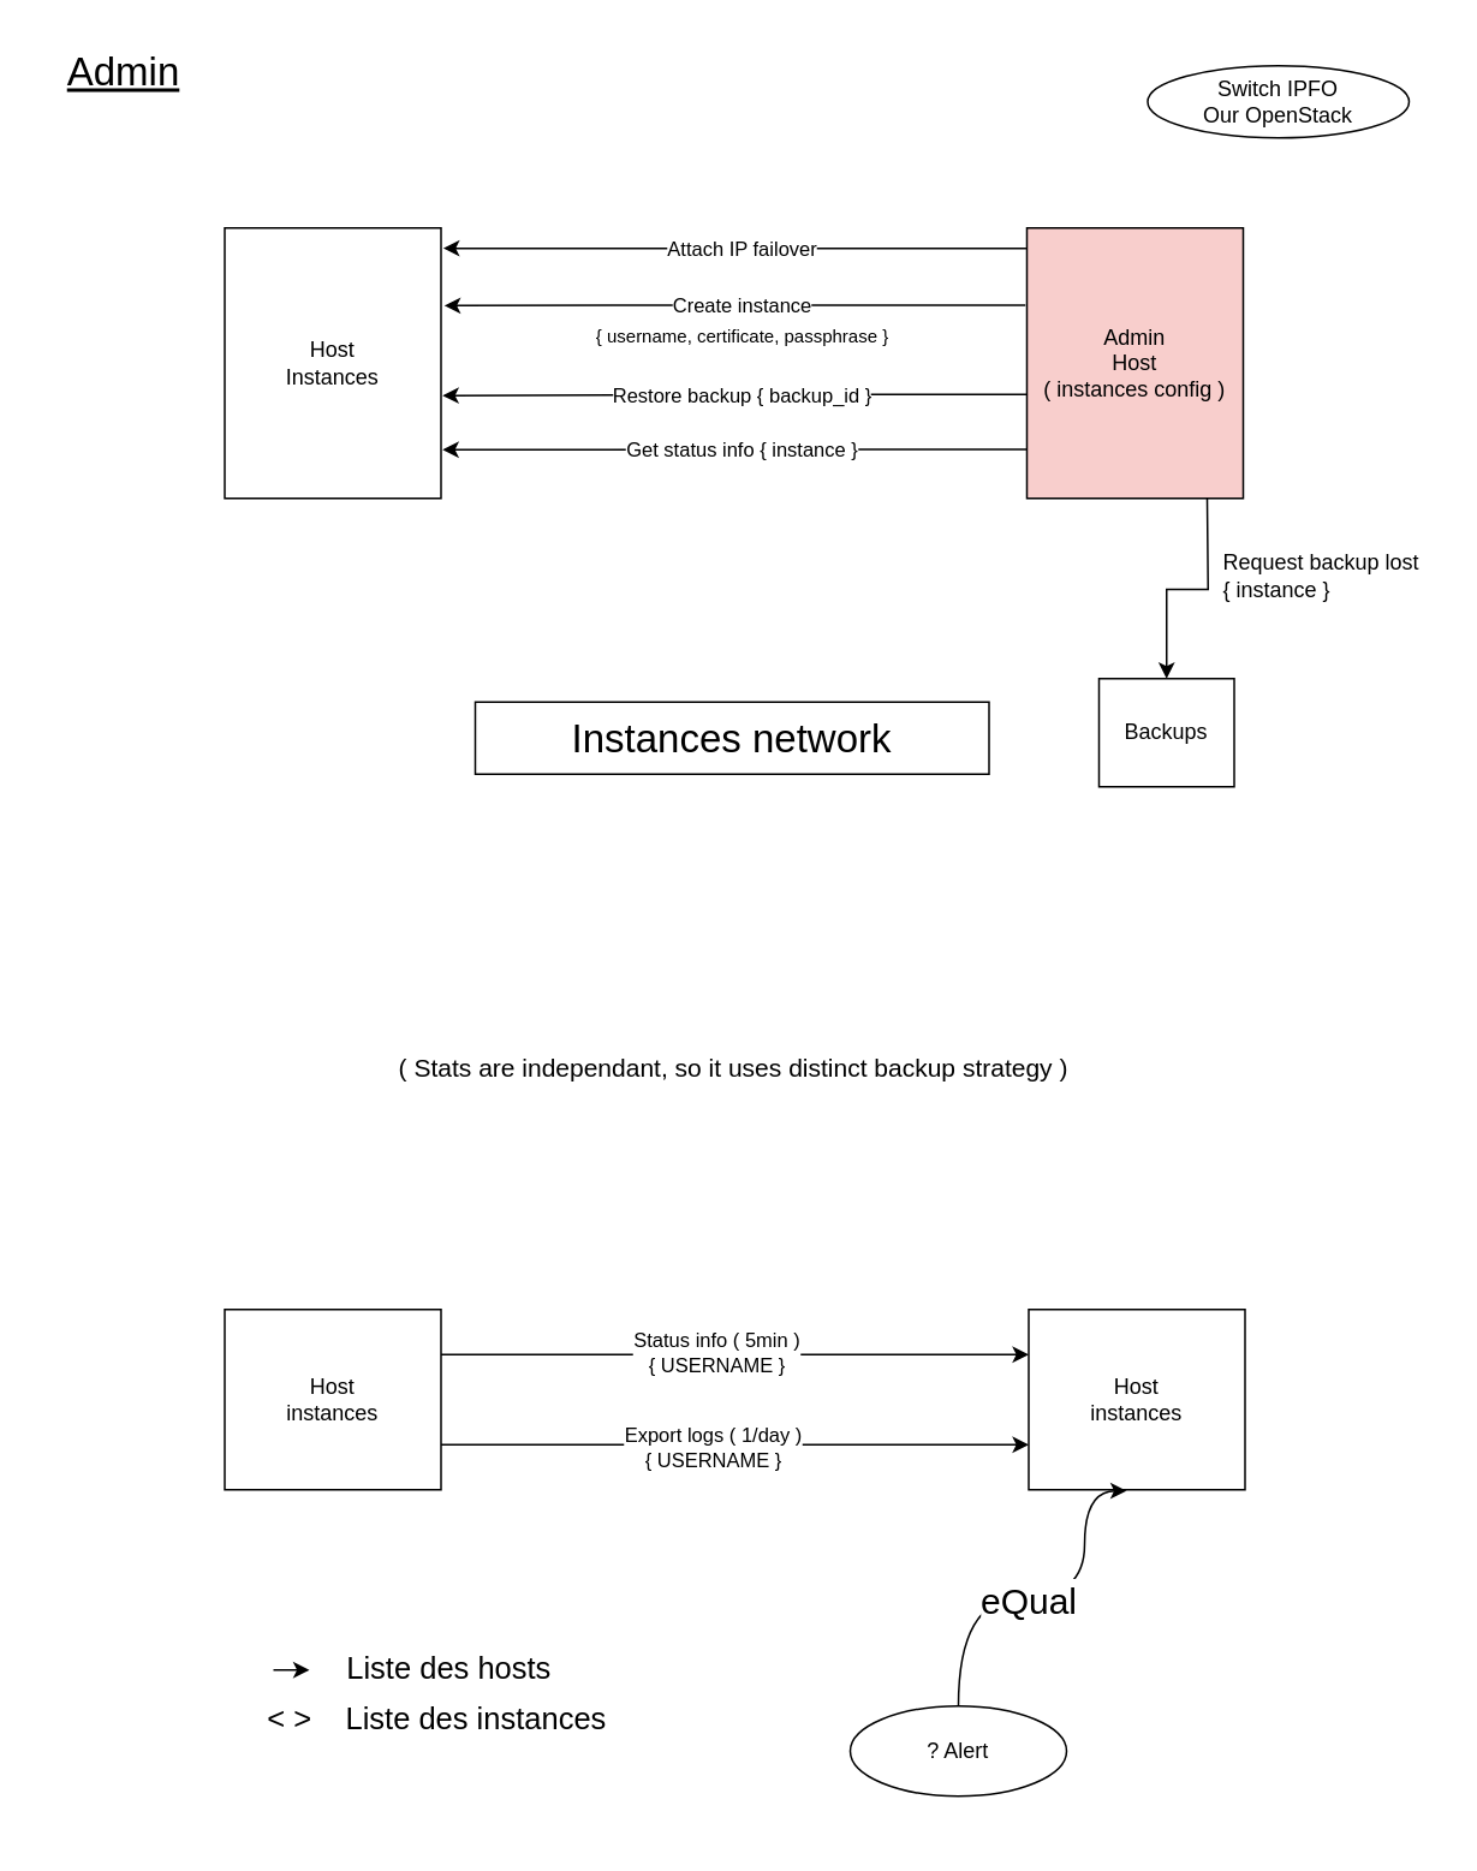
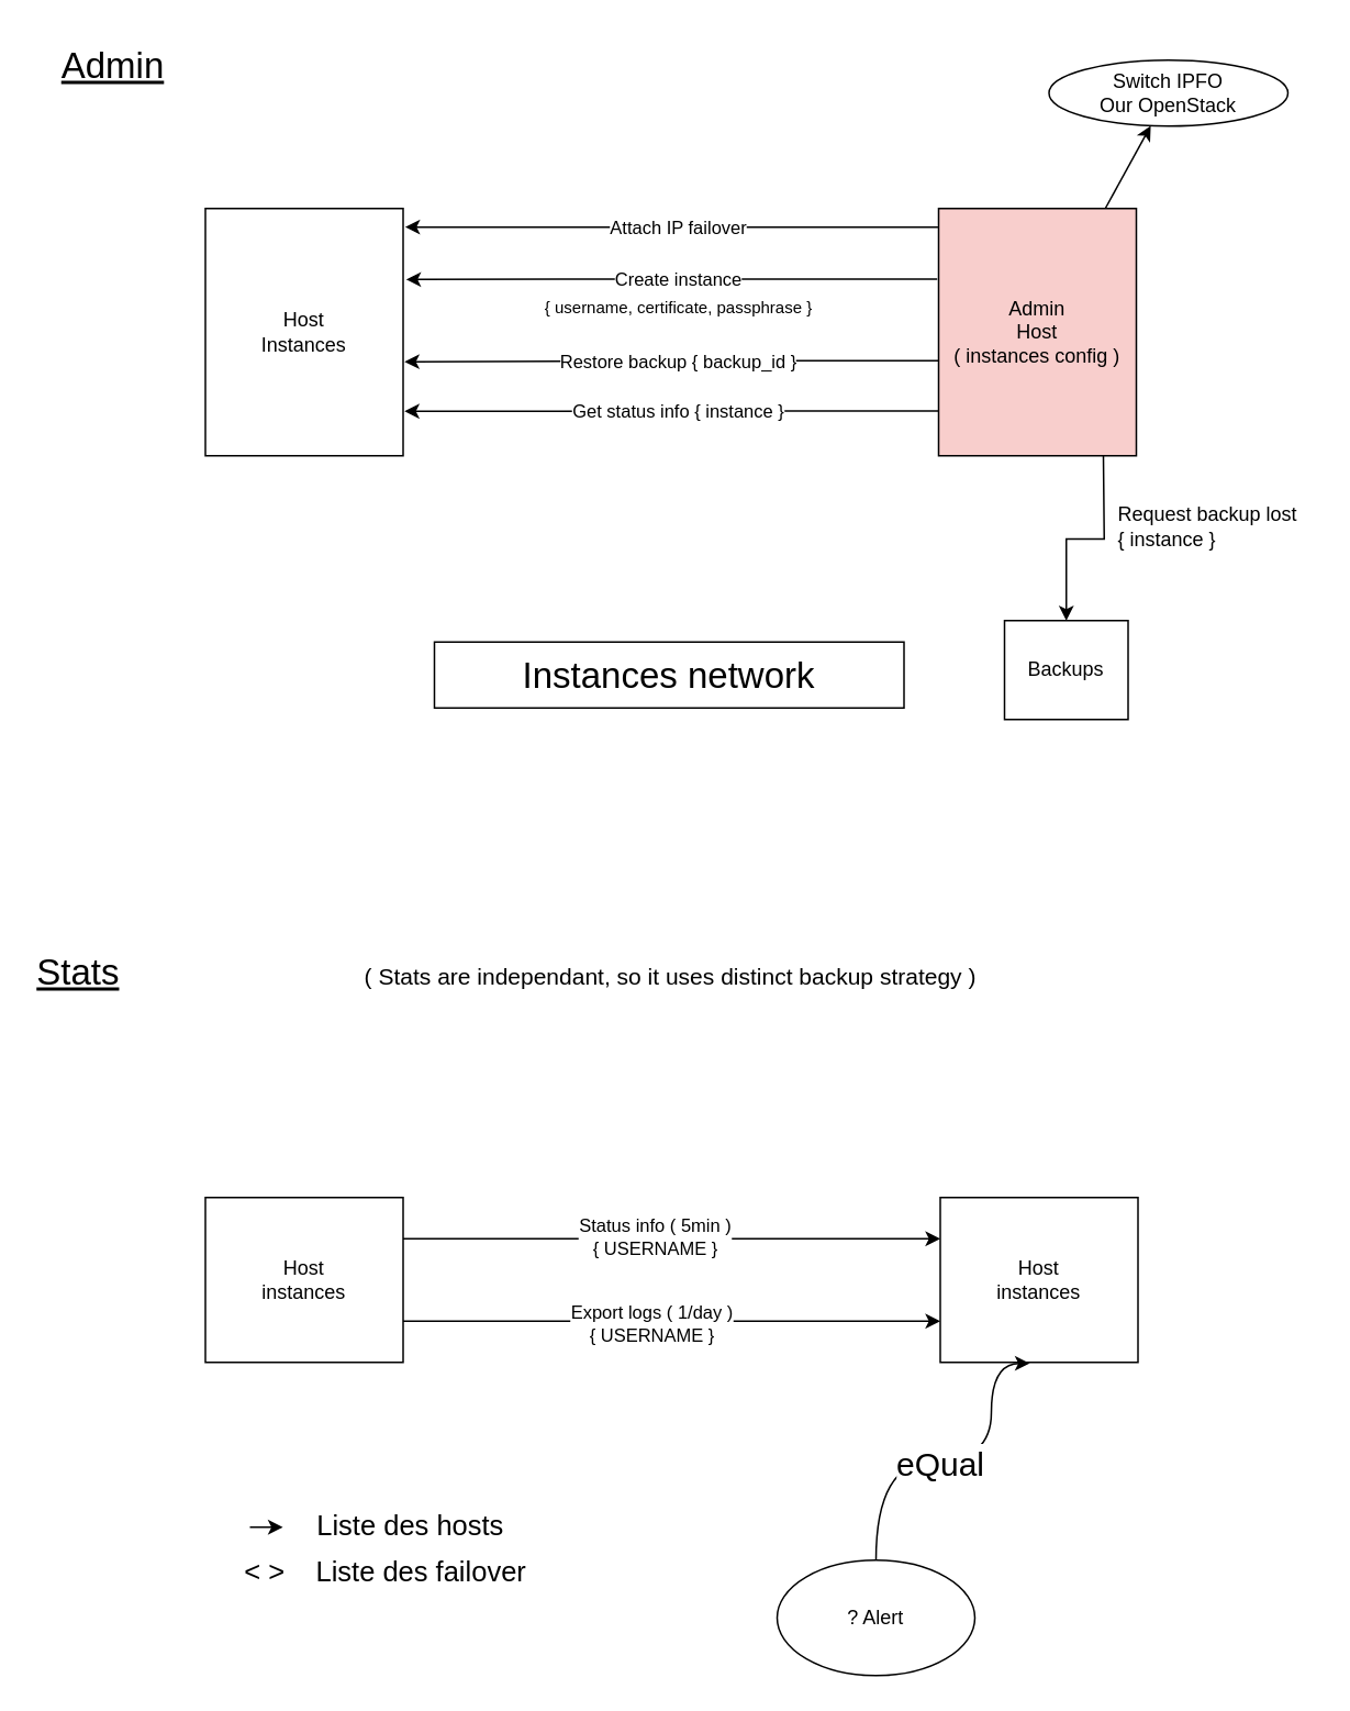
  <mxCell id="0" />
  <mxCell id="1" parent="0" />
  <mxCell id="2" value="Host&lt;br&gt;Instances" style="whiteSpace=wrap;html=1;" vertex="1" parent="1"><mxGeometry x="124" y="126" width="120" height="150" as="geometry" /></mxCell>
  <mxCell id="3" value="&lt;font style=&quot;font-size: 22px;&quot;&gt;&lt;u&gt;Admin&lt;/u&gt;&lt;/font&gt;" style="text;html=1;align=left;verticalAlign=middle;resizable=0;points=[];autosize=1;strokeColor=none;fillColor=none;" vertex="1" parent="1"><mxGeometry x="35" y="20" width="90" height="40" as="geometry" /></mxCell>
+ <mxCell id="4" value="&lt;font style=&quot;font-size: 22px;&quot;&gt;&lt;u&gt;Stats&lt;/u&gt;&lt;/font&gt;" style="text;html=1;align=left;verticalAlign=middle;resizable=0;points=[];autosize=1;strokeColor=none;fillColor=none;" vertex="1" parent="1"><mxGeometry x="20" y="570" width="70" height="40" as="geometry" /></mxCell>
+ <mxCell id="5" value="" style="rounded=0;orthogonalLoop=1;jettySize=auto;html=1;" edge="1" parent="1" source="9" target="10"><mxGeometry relative="1" as="geometry" /></mxCell>
  <mxCell id="6" style="edgeStyle=orthogonalEdgeStyle;rounded=0;orthogonalLoop=1;jettySize=auto;html=1;entryX=1.01;entryY=0.075;entryDx=0;entryDy=0;exitX=-0.003;exitY=0.076;exitDx=0;exitDy=0;exitPerimeter=0;entryPerimeter=0;" edge="1" parent="1" source="9" target="2"><mxGeometry relative="1" as="geometry"><mxPoint x="591" y="137" as="sourcePoint" /><mxPoint x="181" y="137" as="targetPoint" /></mxGeometry></mxCell>
  <mxCell id="7" value="Attach IP failover" style="edgeLabel;html=1;align=center;verticalAlign=middle;resizable=0;points=[];" vertex="1" connectable="0" parent="6"><mxGeometry x="-0.022" y="2" relative="1" as="geometry"><mxPoint y="-2" as="offset" /></mxGeometry></mxCell>
  <mxCell id="8" style="edgeStyle=orthogonalEdgeStyle;rounded=0;orthogonalLoop=1;jettySize=auto;html=1;entryX=0.5;entryY=0;entryDx=0;entryDy=0;" edge="1" parent="1" target="18"><mxGeometry relative="1" as="geometry"><mxPoint x="669" y="276" as="sourcePoint" /></mxGeometry></mxCell>
  <mxCell id="9" value="Admin&lt;br&gt;Host&lt;br&gt;( instances config )" style="whiteSpace=wrap;html=1;fillColor=#f8cecc;" vertex="1" parent="1"><mxGeometry x="569" y="126" width="120" height="150" as="geometry" /></mxCell>
  <mxCell id="10" value="Switch IPFO&lt;br&gt;Our OpenStack" style="ellipse;whiteSpace=wrap;html=1;" vertex="1" parent="1"><mxGeometry x="636" y="36" width="145" height="40" as="geometry" /></mxCell>
  <mxCell id="11" style="edgeStyle=orthogonalEdgeStyle;rounded=0;orthogonalLoop=1;jettySize=auto;html=1;entryX=1.015;entryY=0.287;entryDx=0;entryDy=0;exitX=-0.007;exitY=0.285;exitDx=0;exitDy=0;exitPerimeter=0;entryPerimeter=0;" edge="1" parent="1" source="9" target="2"><mxGeometry relative="1" as="geometry"><mxPoint x="541" y="169" as="sourcePoint" /><mxPoint x="181" y="169" as="targetPoint" /></mxGeometry></mxCell>
  <mxCell id="12" value="Create instance" style="edgeLabel;html=1;align=center;verticalAlign=middle;resizable=0;points=[];" vertex="1" connectable="0" parent="11"><mxGeometry x="-0.022" y="2" relative="1" as="geometry"><mxPoint y="-2" as="offset" /></mxGeometry></mxCell>
  <mxCell id="13" value="{ username, certificate, passphrase }" style="text;html=1;align=center;verticalAlign=middle;resizable=0;points=[];autosize=1;strokeColor=none;fillColor=none;fontSize=10;" vertex="1" parent="1"><mxGeometry x="316" y="171" width="190" height="30" as="geometry" /></mxCell>
  <mxCell id="14" style="edgeStyle=orthogonalEdgeStyle;rounded=0;orthogonalLoop=1;jettySize=auto;html=1;entryX=1.007;entryY=0.62;entryDx=0;entryDy=0;exitX=0.003;exitY=0.616;exitDx=0;exitDy=0;exitPerimeter=0;entryPerimeter=0;" edge="1" parent="1" source="9" target="2"><mxGeometry relative="1" as="geometry"><mxPoint x="591" y="219" as="sourcePoint" /><mxPoint x="181" y="219" as="targetPoint" /></mxGeometry></mxCell>
  <mxCell id="15" value="Restore backup { backup_id }" style="edgeLabel;html=1;align=center;verticalAlign=middle;resizable=0;points=[];" vertex="1" connectable="0" parent="14"><mxGeometry x="-0.022" y="2" relative="1" as="geometry"><mxPoint y="-2" as="offset" /></mxGeometry></mxCell>
  <mxCell id="16" style="edgeStyle=orthogonalEdgeStyle;rounded=0;orthogonalLoop=1;jettySize=auto;html=1;entryX=1.007;entryY=0.82;entryDx=0;entryDy=0;exitX=0;exitY=0.819;exitDx=0;exitDy=0;exitPerimeter=0;entryPerimeter=0;" edge="1" parent="1" source="9" target="2"><mxGeometry relative="1" as="geometry"><mxPoint x="541" y="249" as="sourcePoint" /><mxPoint x="181" y="249" as="targetPoint" /></mxGeometry></mxCell>
  <mxCell id="17" value="Get status info { instance }" style="edgeLabel;html=1;align=center;verticalAlign=middle;resizable=0;points=[];" vertex="1" connectable="0" parent="16"><mxGeometry x="-0.022" y="2" relative="1" as="geometry"><mxPoint y="-2" as="offset" /></mxGeometry></mxCell>
  <mxCell id="18" value="Backups" style="whiteSpace=wrap;html=1;" vertex="1" parent="1"><mxGeometry x="609" y="376" width="75" height="60" as="geometry" /></mxCell>
  <mxCell id="19" value="Request backup lost&lt;br&gt;&lt;div style=&quot;text-align: left;&quot;&gt;&lt;span style=&quot;background-color: initial;&quot;&gt;{ instance }&lt;/span&gt;&lt;/div&gt;" style="text;html=1;align=center;verticalAlign=middle;resizable=0;points=[];autosize=1;strokeColor=none;fillColor=none;" vertex="1" parent="1"><mxGeometry x="667" y="299" width="130" height="40" as="geometry" /></mxCell>
  <mxCell id="20" value="Instances network" style="whiteSpace=wrap;html=1;fontSize=22;spacing=0;spacingTop=2;" vertex="1" parent="1"><mxGeometry x="263" y="389" width="285" height="40" as="geometry" /></mxCell>
  <mxCell id="21" value="( Stats are independant, so it uses distinct backup strategy )" style="text;html=1;align=center;verticalAlign=middle;resizable=0;points=[];autosize=1;strokeColor=none;fillColor=none;fontSize=14;" vertex="1" parent="1"><mxGeometry x="211" y="577" width="390" height="30" as="geometry" /></mxCell>
  <mxCell id="22" style="edgeStyle=orthogonalEdgeStyle;rounded=0;orthogonalLoop=1;jettySize=auto;html=1;exitX=1;exitY=0.25;exitDx=0;exitDy=0;entryX=0;entryY=0.25;entryDx=0;entryDy=0;" edge="1" parent="1" source="26" target="27"><mxGeometry relative="1" as="geometry" /></mxCell>
  <mxCell id="23" value="Status info ( 5min )&lt;br&gt;{ USERNAME }" style="edgeLabel;html=1;align=center;verticalAlign=middle;resizable=0;points=[];" vertex="1" connectable="0" parent="22"><mxGeometry x="-0.065" y="2" relative="1" as="geometry"><mxPoint as="offset" /></mxGeometry></mxCell>
  <mxCell id="24" style="edgeStyle=orthogonalEdgeStyle;rounded=0;orthogonalLoop=1;jettySize=auto;html=1;exitX=1;exitY=0.75;exitDx=0;exitDy=0;entryX=0;entryY=0.75;entryDx=0;entryDy=0;" edge="1" parent="1" source="26" target="27"><mxGeometry relative="1" as="geometry" /></mxCell>
  <mxCell id="25" value="Export logs ( 1/day )&lt;br&gt;{ USERNAME }" style="edgeLabel;html=1;align=center;verticalAlign=middle;resizable=0;points=[];" vertex="1" connectable="0" parent="24"><mxGeometry x="-0.082" y="-1" relative="1" as="geometry"><mxPoint as="offset" /></mxGeometry></mxCell>
  <mxCell id="26" value="Host&lt;br&gt;instances" style="whiteSpace=wrap;html=1;" vertex="1" parent="1"><mxGeometry x="124" y="726" width="120" height="100" as="geometry" /></mxCell>
  <mxCell id="27" value="Host&lt;br&gt;instances" style="whiteSpace=wrap;html=1;" vertex="1" parent="1"><mxGeometry x="570" y="726" width="120" height="100" as="geometry" /></mxCell>
- <mxCell id="28" value="? Alert" style="ellipse;whiteSpace=wrap;html=1;" vertex="1" parent="1"><mxGeometry x="471" y="946" width="120" height="50" as="geometry" /></mxCell>
+ <mxCell id="28" value="? Alert" style="ellipse;whiteSpace=wrap;html=1;" vertex="1" parent="1"><mxGeometry x="471" y="946" width="120" height="70" as="geometry" /></mxCell>
  <mxCell id="29" style="edgeStyle=orthogonalEdgeStyle;rounded=0;orthogonalLoop=1;jettySize=auto;html=1;entryX=0.453;entryY=1.006;entryDx=0;entryDy=0;entryPerimeter=0;curved=1;" edge="1" parent="1" source="28" target="27"><mxGeometry relative="1" as="geometry"><Array as="points"><mxPoint x="531" y="886" /><mxPoint x="601" y="886" /></Array></mxGeometry></mxCell>
  <mxCell id="30" value="eQual" style="edgeLabel;html=1;align=center;verticalAlign=middle;resizable=0;points=[];fontSize=20;" vertex="1" connectable="0" parent="29"><mxGeometry x="-0.078" relative="1" as="geometry"><mxPoint as="offset" /></mxGeometry></mxCell>
  <mxCell id="31" value="" style="edgeStyle=none;orthogonalLoop=1;jettySize=auto;html=1;rounded=0;" edge="1" parent="1"><mxGeometry width="100" relative="1" as="geometry"><mxPoint x="151" y="926" as="sourcePoint" /><mxPoint x="171" y="926" as="targetPoint" /><Array as="points" /></mxGeometry></mxCell>
- <mxCell id="32" value="&lt;font style=&quot;font-size: 17px;&quot;&gt;&amp;lt; &amp;gt;&amp;nbsp; &amp;nbsp; Liste des instances&lt;/font&gt;" style="text;html=1;align=left;verticalAlign=middle;resizable=0;points=[];autosize=1;strokeColor=none;fillColor=none;" vertex="1" parent="1"><mxGeometry x="146" y="939" width="210" height="30" as="geometry" /></mxCell>
+ <mxCell id="32" value="&lt;font style=&quot;font-size: 17px;&quot;&gt;&amp;lt; &amp;gt;&amp;nbsp; &amp;nbsp; Liste des failover&lt;/font&gt;" style="text;html=1;align=left;verticalAlign=middle;resizable=0;points=[];autosize=1;strokeColor=none;fillColor=none;" vertex="1" parent="1"><mxGeometry x="146" y="939" width="210" height="30" as="geometry" /></mxCell>
  <mxCell id="33" value="&lt;span style=&quot;font-size: 17px;&quot;&gt;Liste des hosts&lt;/span&gt;" style="text;html=1;align=left;verticalAlign=middle;resizable=0;points=[];autosize=1;strokeColor=none;fillColor=none;" vertex="1" parent="1"><mxGeometry x="190" y="911" width="140" height="30" as="geometry" /></mxCell>
